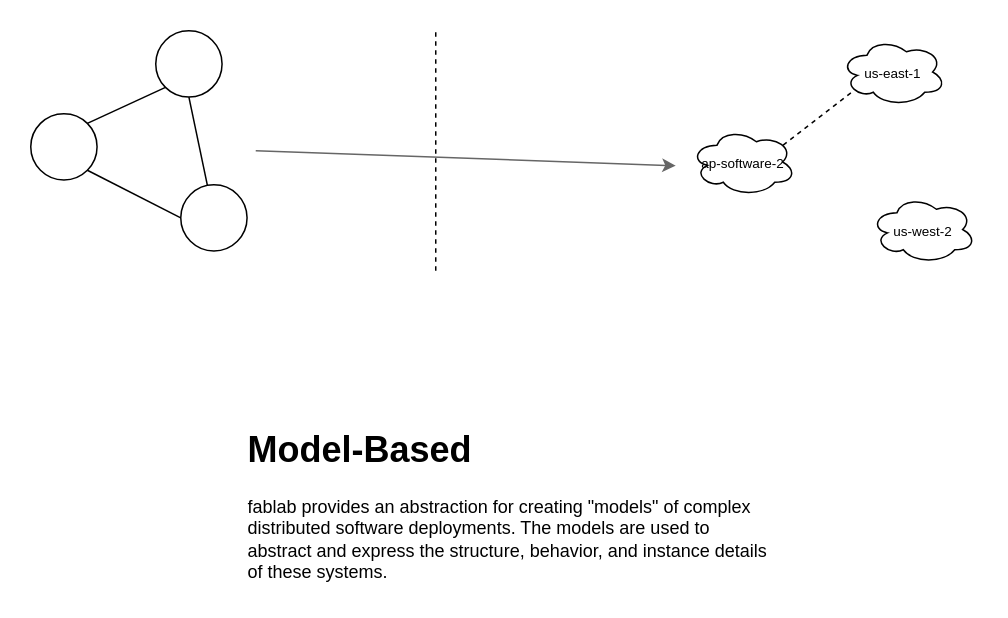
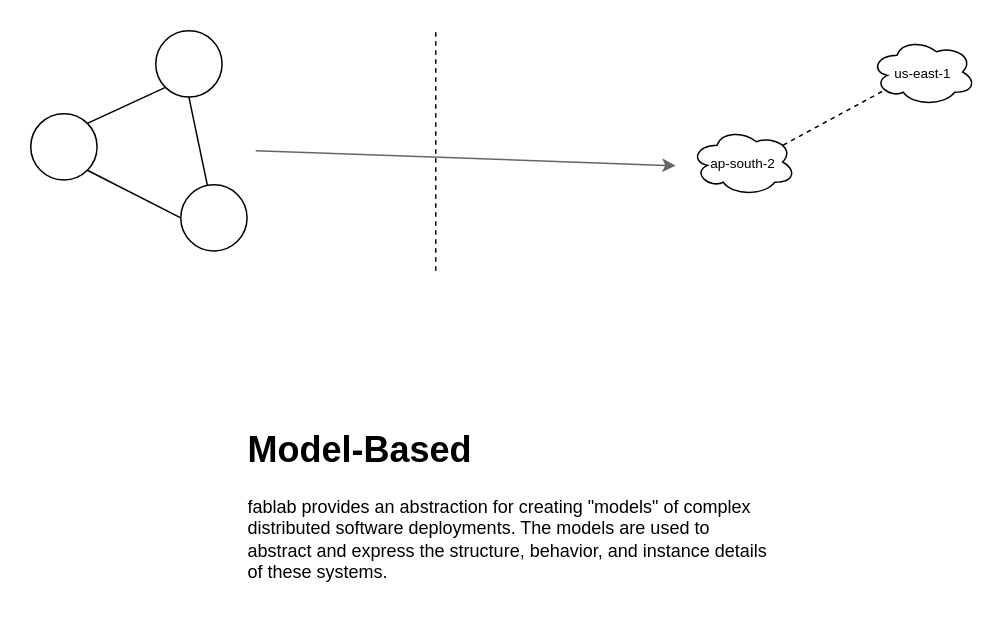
  <mxCell id="0" />
  <mxCell id="1" parent="0" />
  <mxCell id="2" value="" style="endArrow=none;dashed=1;html=1;" parent="1" edge="1"><mxGeometry width="50" height="50" relative="1" as="geometry"><mxPoint x="290" y="180" as="sourcePoint" /><mxPoint x="290" y="20" as="targetPoint" /></mxGeometry></mxCell>
- <mxCell id="3" value="&lt;font style=&quot;font-size: 9px&quot;&gt;us-east-1&lt;/font&gt;" style="ellipse;shape=cloud;whiteSpace=wrap;html=1;fillColor=none;" parent="1" vertex="1"><mxGeometry x="560" y="25" width="70" height="45" as="geometry" /></mxCell>
- <mxCell id="4" value="&lt;font style=&quot;font-size: 9px&quot;&gt;ap-software-2&lt;/font&gt;" style="ellipse;shape=cloud;whiteSpace=wrap;html=1;fillColor=none;" parent="1" vertex="1"><mxGeometry x="460" y="85" width="70" height="45" as="geometry" /></mxCell>
- <mxCell id="5" value="&lt;font style=&quot;font-size: 9px&quot;&gt;us-west-2&lt;/font&gt;" style="ellipse;shape=cloud;whiteSpace=wrap;html=1;fillColor=none;" parent="1" vertex="1"><mxGeometry x="580" y="130" width="70" height="45" as="geometry" /></mxCell>
+ <mxCell id="3" value="&lt;font style=&quot;font-size: 9px&quot;&gt;us-east-1&lt;/font&gt;" style="ellipse;shape=cloud;whiteSpace=wrap;html=1;fillColor=none;" parent="1" vertex="1"><mxGeometry x="580" y="25" width="70" height="45" as="geometry" /></mxCell>
+ <mxCell id="4" value="&lt;font style=&quot;font-size: 9px&quot;&gt;ap-south-2&lt;/font&gt;" style="ellipse;shape=cloud;whiteSpace=wrap;html=1;fillColor=none;" parent="1" vertex="1"><mxGeometry x="460" y="85" width="70" height="45" as="geometry" /></mxCell>
  <mxCell id="6" value="" style="endArrow=none;html=1;entryX=0.13;entryY=0.77;entryDx=0;entryDy=0;entryPerimeter=0;exitX=0.88;exitY=0.25;exitDx=0;exitDy=0;exitPerimeter=0;dashed=1;" parent="1" source="4" target="3" edge="1"><mxGeometry width="50" height="50" relative="1" as="geometry"><mxPoint x="490" y="260" as="sourcePoint" /><mxPoint x="540" y="210" as="targetPoint" /></mxGeometry></mxCell>
  <mxCell id="7" value="&lt;h1&gt;Model-Based&lt;/h1&gt;&lt;p&gt;fablab provides an abstraction for creating &quot;models&quot; of complex distributed software deployments. The models are used to abstract and express the structure, behavior, and instance details of these systems.&lt;/p&gt;" style="text;html=1;strokeColor=none;fillColor=none;spacing=5;spacingTop=-20;whiteSpace=wrap;overflow=hidden;rounded=0;" parent="1" vertex="1"><mxGeometry x="160" y="280" width="360" height="110" as="geometry" /></mxCell>
  <mxCell id="8" value="" style="group" parent="1" vertex="1" connectable="0"><mxGeometry x="20" y="20" width="150" height="150" as="geometry" /></mxCell>
  <mxCell id="9" value="" style="ellipse;whiteSpace=wrap;html=1;aspect=fixed;fillColor=none;" parent="8" vertex="1"><mxGeometry x="83.333" width="44.211" height="44.211" as="geometry" /></mxCell>
  <mxCell id="10" value="" style="ellipse;whiteSpace=wrap;html=1;aspect=fixed;fillColor=none;" parent="8" vertex="1"><mxGeometry y="55.263" width="44.211" height="44.211" as="geometry" /></mxCell>
  <mxCell id="11" value="" style="ellipse;whiteSpace=wrap;html=1;aspect=fixed;fillColor=none;" parent="8" vertex="1"><mxGeometry x="100" y="102.632" width="44.211" height="44.211" as="geometry" /></mxCell>
  <mxCell id="12" value="" style="endArrow=none;html=1;entryX=0;entryY=1;entryDx=0;entryDy=0;exitX=1;exitY=0;exitDx=0;exitDy=0;" parent="8" source="10" target="9" edge="1"><mxGeometry width="50" height="50" relative="1" as="geometry"><mxPoint x="16.667" y="268.421" as="sourcePoint" /><mxPoint x="100" y="189.474" as="targetPoint" /></mxGeometry></mxCell>
  <mxCell id="13" value="" style="endArrow=none;html=1;entryX=1;entryY=1;entryDx=0;entryDy=0;exitX=0;exitY=0.5;exitDx=0;exitDy=0;" parent="8" source="11" target="10" edge="1"><mxGeometry width="50" height="50" relative="1" as="geometry"><mxPoint x="33.333" y="410.526" as="sourcePoint" /><mxPoint x="116.667" y="331.579" as="targetPoint" /></mxGeometry></mxCell>
  <mxCell id="14" value="" style="endArrow=none;html=1;entryX=0.5;entryY=1;entryDx=0;entryDy=0;" parent="8" source="11" target="9" edge="1"><mxGeometry width="50" height="50" relative="1" as="geometry"><mxPoint x="83.333" y="363.158" as="sourcePoint" /><mxPoint x="166.667" y="284.211" as="targetPoint" /></mxGeometry></mxCell>
  <mxCell id="15" value="" style="endArrow=classic;html=1;fillColor=#f5f5f5;strokeColor=#666666;" edge="1" parent="1"><mxGeometry width="50" height="50" relative="1" as="geometry"><mxPoint x="170" y="100" as="sourcePoint" /><mxPoint x="450" y="110" as="targetPoint" /></mxGeometry></mxCell>
